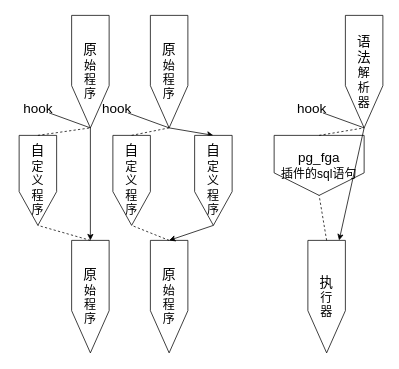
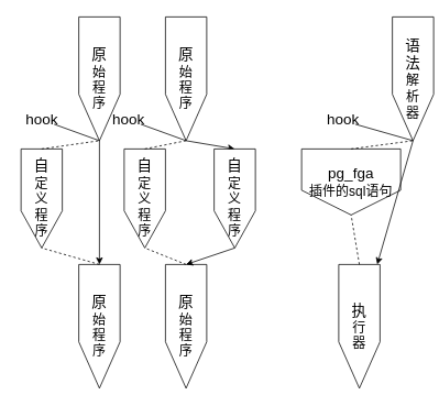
  <mxCell id="0" />
  <mxCell id="1" parent="0" />
  <mxCell id="2" value="&lt;div&gt;&lt;font style=&quot;font-size: 18px;&quot;&gt;&lt;font&gt;原&lt;/font&gt;&lt;/font&gt;&lt;/div&gt;&lt;div&gt;&lt;font size=&quot;3&quot;&gt;始&lt;/font&gt;&lt;/div&gt;&lt;div&gt;&lt;font size=&quot;3&quot;&gt;程&lt;/font&gt;&lt;/div&gt;&lt;div&gt;&lt;font size=&quot;3&quot;&gt;序&lt;/font&gt;&lt;/div&gt;" style="shape=offPageConnector;whiteSpace=wrap;html=1;" vertex="1" parent="1"><mxGeometry x="95" y="20" width="50" height="150" as="geometry" /></mxCell>
  <mxCell id="3" value="&lt;div&gt;&lt;font style=&quot;font-size: 18px;&quot;&gt;&lt;font&gt;原&lt;/font&gt;&lt;/font&gt;&lt;/div&gt;&lt;div&gt;&lt;font size=&quot;3&quot;&gt;始&lt;/font&gt;&lt;/div&gt;&lt;div&gt;&lt;font size=&quot;3&quot;&gt;程&lt;/font&gt;&lt;/div&gt;&lt;div&gt;&lt;font size=&quot;3&quot;&gt;序&lt;/font&gt;&lt;/div&gt;" style="shape=offPageConnector;whiteSpace=wrap;html=1;" vertex="1" parent="1"><mxGeometry x="95" y="320" width="50" height="150" as="geometry" /></mxCell>
  <mxCell id="4" value="&lt;div&gt;&lt;font style=&quot;font-size: 18px;&quot;&gt;自&lt;/font&gt;&lt;/div&gt;&lt;div&gt;&lt;font size=&quot;3&quot;&gt;定&lt;/font&gt;&lt;/div&gt;&lt;div&gt;&lt;font size=&quot;3&quot;&gt;义&lt;/font&gt;&lt;/div&gt;&lt;div&gt;&lt;font size=&quot;3&quot;&gt;程&lt;/font&gt;&lt;/div&gt;&lt;div&gt;&lt;font size=&quot;3&quot;&gt;序&lt;/font&gt;&lt;/div&gt;" style="shape=offPageConnector;whiteSpace=wrap;html=1;" vertex="1" parent="1"><mxGeometry x="25" y="180" width="50" height="120" as="geometry" /></mxCell>
  <mxCell id="5" style="edgeStyle=orthogonalEdgeStyle;rounded=0;orthogonalLoop=1;jettySize=auto;html=1;exitX=0.5;exitY=1;exitDx=0;exitDy=0;" edge="1" parent="1" source="2" target="2"><mxGeometry relative="1" as="geometry" /></mxCell>
  <mxCell id="6" value="" style="endArrow=none;dashed=1;html=1;rounded=0;labelBackgroundColor=default;strokeColor=default;fontFamily=Helvetica;fontSize=11;fontColor=default;shape=connector;entryX=0.5;entryY=1;entryDx=0;entryDy=0;exitX=0.5;exitY=0;exitDx=0;exitDy=0;" edge="1" parent="1" source="4" target="2"><mxGeometry width="50" height="50" relative="1" as="geometry"><mxPoint x="275" y="240" as="sourcePoint" /><mxPoint x="325" y="190" as="targetPoint" /></mxGeometry></mxCell>
  <mxCell id="7" value="" style="endArrow=none;dashed=1;html=1;rounded=0;labelBackgroundColor=default;strokeColor=default;fontFamily=Helvetica;fontSize=11;fontColor=default;shape=connector;entryX=0.5;entryY=1;entryDx=0;entryDy=0;exitX=0.5;exitY=0;exitDx=0;exitDy=0;" edge="1" parent="1" source="3" target="4"><mxGeometry width="50" height="50" relative="1" as="geometry"><mxPoint x="275" y="240" as="sourcePoint" /><mxPoint x="195" y="210" as="targetPoint" /></mxGeometry></mxCell>
  <mxCell id="8" value="" style="endArrow=classic;html=1;rounded=0;labelBackgroundColor=default;strokeColor=default;fontFamily=Helvetica;fontSize=11;fontColor=default;shape=connector;exitX=0.5;exitY=1;exitDx=0;exitDy=0;" edge="1" parent="1" source="2" target="3"><mxGeometry width="50" height="50" relative="1" as="geometry"><mxPoint x="275" y="240" as="sourcePoint" /><mxPoint x="245" y="380" as="targetPoint" /></mxGeometry></mxCell>
  <mxCell id="9" value="" style="endArrow=none;html=1;rounded=0;labelBackgroundColor=default;strokeColor=default;fontFamily=Helvetica;fontSize=11;fontColor=default;shape=connector;entryX=0.5;entryY=1;entryDx=0;entryDy=0;" edge="1" parent="1" target="2"><mxGeometry width="50" height="50" relative="1" as="geometry"><mxPoint x="65" y="150" as="sourcePoint" /><mxPoint x="325" y="230" as="targetPoint" /></mxGeometry></mxCell>
  <mxCell id="10" value="&lt;font style=&quot;font-size: 18px;&quot;&gt;hook&lt;/font&gt;" style="text;html=1;align=center;verticalAlign=middle;resizable=0;points=[];autosize=1;strokeColor=none;fillColor=none;fontSize=11;fontFamily=Helvetica;fontColor=default;" vertex="1" parent="1"><mxGeometry x="20" y="125" width="60" height="40" as="geometry" /></mxCell>
  <mxCell id="11" value="&lt;div&gt;&lt;font style=&quot;font-size: 18px;&quot;&gt;&lt;font&gt;原&lt;/font&gt;&lt;/font&gt;&lt;/div&gt;&lt;div&gt;&lt;font size=&quot;3&quot;&gt;始&lt;/font&gt;&lt;/div&gt;&lt;div&gt;&lt;font size=&quot;3&quot;&gt;程&lt;/font&gt;&lt;/div&gt;&lt;div&gt;&lt;font size=&quot;3&quot;&gt;序&lt;/font&gt;&lt;/div&gt;" style="shape=offPageConnector;whiteSpace=wrap;html=1;" vertex="1" parent="1"><mxGeometry x="200" y="20" width="50" height="150" as="geometry" /></mxCell>
  <mxCell id="12" value="&lt;div&gt;&lt;font style=&quot;font-size: 18px;&quot;&gt;&lt;font&gt;原&lt;/font&gt;&lt;/font&gt;&lt;/div&gt;&lt;div&gt;&lt;font size=&quot;3&quot;&gt;始&lt;/font&gt;&lt;/div&gt;&lt;div&gt;&lt;font size=&quot;3&quot;&gt;程&lt;/font&gt;&lt;/div&gt;&lt;div&gt;&lt;font size=&quot;3&quot;&gt;序&lt;/font&gt;&lt;/div&gt;" style="shape=offPageConnector;whiteSpace=wrap;html=1;" vertex="1" parent="1"><mxGeometry x="200" y="320" width="50" height="150" as="geometry" /></mxCell>
  <mxCell id="13" value="&lt;div&gt;&lt;font style=&quot;font-size: 18px;&quot;&gt;自&lt;/font&gt;&lt;/div&gt;&lt;div&gt;&lt;font size=&quot;3&quot;&gt;定&lt;/font&gt;&lt;/div&gt;&lt;div&gt;&lt;font size=&quot;3&quot;&gt;义&lt;/font&gt;&lt;/div&gt;&lt;div&gt;&lt;font size=&quot;3&quot;&gt;程&lt;/font&gt;&lt;/div&gt;&lt;div&gt;&lt;font size=&quot;3&quot;&gt;序&lt;/font&gt;&lt;/div&gt;" style="shape=offPageConnector;whiteSpace=wrap;html=1;" vertex="1" parent="1"><mxGeometry x="150" y="180" width="50" height="120" as="geometry" /></mxCell>
  <mxCell id="14" style="edgeStyle=orthogonalEdgeStyle;rounded=0;orthogonalLoop=1;jettySize=auto;html=1;exitX=0.5;exitY=1;exitDx=0;exitDy=0;" edge="1" parent="1" source="11" target="11"><mxGeometry relative="1" as="geometry" /></mxCell>
  <mxCell id="15" value="" style="endArrow=none;dashed=1;html=1;rounded=0;labelBackgroundColor=default;strokeColor=default;fontFamily=Helvetica;fontSize=11;fontColor=default;shape=connector;entryX=0.5;entryY=1;entryDx=0;entryDy=0;exitX=0.5;exitY=0;exitDx=0;exitDy=0;" edge="1" parent="1" source="13" target="11"><mxGeometry width="50" height="50" relative="1" as="geometry"><mxPoint x="380" y="240" as="sourcePoint" /><mxPoint x="430" y="190" as="targetPoint" /></mxGeometry></mxCell>
  <mxCell id="16" value="" style="endArrow=none;dashed=1;html=1;rounded=0;labelBackgroundColor=default;strokeColor=default;fontFamily=Helvetica;fontSize=11;fontColor=default;shape=connector;entryX=0.5;entryY=1;entryDx=0;entryDy=0;exitX=0.5;exitY=0;exitDx=0;exitDy=0;" edge="1" parent="1" source="12" target="13"><mxGeometry width="50" height="50" relative="1" as="geometry"><mxPoint x="380" y="240" as="sourcePoint" /><mxPoint x="300" y="210" as="targetPoint" /></mxGeometry></mxCell>
  <mxCell id="17" value="" style="endArrow=classic;html=1;rounded=0;labelBackgroundColor=default;strokeColor=default;fontFamily=Helvetica;fontSize=11;fontColor=default;shape=connector;exitX=0.5;exitY=1;exitDx=0;exitDy=0;entryX=0.5;entryY=0;entryDx=0;entryDy=0;" edge="1" parent="1" source="11" target="20"><mxGeometry width="50" height="50" relative="1" as="geometry"><mxPoint x="380" y="240" as="sourcePoint" /><mxPoint x="225" y="300" as="targetPoint" /></mxGeometry></mxCell>
  <mxCell id="18" value="" style="endArrow=none;html=1;rounded=0;labelBackgroundColor=default;strokeColor=default;fontFamily=Helvetica;fontSize=11;fontColor=default;shape=connector;entryX=0.5;entryY=1;entryDx=0;entryDy=0;" edge="1" parent="1" target="11"><mxGeometry width="50" height="50" relative="1" as="geometry"><mxPoint x="170" y="150" as="sourcePoint" /><mxPoint x="430" y="230" as="targetPoint" /></mxGeometry></mxCell>
  <mxCell id="19" value="&lt;font style=&quot;font-size: 18px;&quot;&gt;hook&lt;/font&gt;" style="text;html=1;align=center;verticalAlign=middle;resizable=0;points=[];autosize=1;strokeColor=none;fillColor=none;fontSize=11;fontFamily=Helvetica;fontColor=default;" vertex="1" parent="1"><mxGeometry x="125" y="125" width="60" height="40" as="geometry" /></mxCell>
  <mxCell id="20" value="&lt;div&gt;&lt;font style=&quot;font-size: 18px;&quot;&gt;自&lt;/font&gt;&lt;/div&gt;&lt;div&gt;&lt;font size=&quot;3&quot;&gt;定&lt;/font&gt;&lt;/div&gt;&lt;div&gt;&lt;font size=&quot;3&quot;&gt;义&lt;/font&gt;&lt;/div&gt;&lt;div&gt;&lt;font size=&quot;3&quot;&gt;程&lt;/font&gt;&lt;/div&gt;&lt;div&gt;&lt;font size=&quot;3&quot;&gt;序&lt;/font&gt;&lt;/div&gt;" style="shape=offPageConnector;whiteSpace=wrap;html=1;" vertex="1" parent="1"><mxGeometry x="259" y="180" width="50" height="120" as="geometry" /></mxCell>
  <mxCell id="21" value="" style="endArrow=classic;html=1;rounded=0;labelBackgroundColor=default;strokeColor=default;fontFamily=Helvetica;fontSize=11;fontColor=default;shape=connector;exitX=0.5;exitY=1;exitDx=0;exitDy=0;entryX=0.5;entryY=0;entryDx=0;entryDy=0;" edge="1" parent="1" source="20" target="12"><mxGeometry width="50" height="50" relative="1" as="geometry"><mxPoint x="235" y="280" as="sourcePoint" /><mxPoint x="285" y="230" as="targetPoint" /></mxGeometry></mxCell>
- <mxCell id="22" value="&lt;font style=&quot;font-size: 18px;&quot;&gt;语&lt;br&gt;法&lt;br&gt;&lt;/font&gt;&lt;div&gt;&lt;font size=&quot;3&quot;&gt;解&lt;/font&gt;&lt;/div&gt;&lt;div&gt;&lt;font size=&quot;3&quot;&gt;析&lt;/font&gt;&lt;/div&gt;&lt;div&gt;&lt;font size=&quot;3&quot;&gt;器&lt;/font&gt;&lt;/div&gt;" style="shape=offPageConnector;whiteSpace=wrap;html=1;" vertex="1" parent="1"><mxGeometry x="460" y="20" width="50" height="150" as="geometry" /></mxCell>
+ <mxCell id="22" value="&lt;font style=&quot;font-size: 18px;&quot;&gt;语&lt;br&gt;法&lt;br&gt;&lt;/font&gt;&lt;div&gt;&lt;font size=&quot;3&quot;&gt;解&lt;/font&gt;&lt;/div&gt;&lt;div&gt;&lt;font size=&quot;3&quot;&gt;析&lt;/font&gt;&lt;/div&gt;&lt;div&gt;&lt;font size=&quot;3&quot;&gt;器&lt;/font&gt;&lt;/div&gt;" style="shape=offPageConnector;whiteSpace=wrap;html=1;" vertex="1" parent="1"><mxGeometry x="475" y="20" width="50" height="150" as="geometry" /></mxCell>
  <mxCell id="23" value="&lt;div&gt;&lt;font style=&quot;font-size: 18px;&quot;&gt;执&lt;/font&gt;&lt;/div&gt;&lt;div&gt;&lt;font size=&quot;3&quot;&gt;行&lt;/font&gt;&lt;/div&gt;&lt;div&gt;&lt;font size=&quot;3&quot;&gt;器&lt;/font&gt;&lt;/div&gt;" style="shape=offPageConnector;whiteSpace=wrap;html=1;" vertex="1" parent="1"><mxGeometry x="410" y="320" width="50" height="150" as="geometry" /></mxCell>
  <mxCell id="24" value="&lt;div&gt;&lt;font style=&quot;font-size: 18px;&quot;&gt;pg_fga&lt;/font&gt;&lt;/div&gt;&lt;div&gt;&lt;font size=&quot;3&quot;&gt;插件的sql语句&lt;/font&gt;&lt;/div&gt;" style="shape=offPageConnector;whiteSpace=wrap;html=1;" vertex="1" parent="1"><mxGeometry x="365" y="180" width="120" height="80" as="geometry" /></mxCell>
  <mxCell id="25" style="edgeStyle=orthogonalEdgeStyle;rounded=0;orthogonalLoop=1;jettySize=auto;html=1;exitX=0.5;exitY=1;exitDx=0;exitDy=0;" edge="1" parent="1" source="22" target="22"><mxGeometry relative="1" as="geometry" /></mxCell>
  <mxCell id="26" value="" style="endArrow=none;dashed=1;html=1;rounded=0;labelBackgroundColor=default;strokeColor=default;fontFamily=Helvetica;fontSize=11;fontColor=default;shape=connector;entryX=0.5;entryY=1;entryDx=0;entryDy=0;exitX=0.5;exitY=0;exitDx=0;exitDy=0;" edge="1" parent="1" source="24" target="22"><mxGeometry width="50" height="50" relative="1" as="geometry"><mxPoint x="640" y="240" as="sourcePoint" /><mxPoint x="690" y="190" as="targetPoint" /></mxGeometry></mxCell>
  <mxCell id="27" value="" style="endArrow=none;dashed=1;html=1;rounded=0;labelBackgroundColor=default;strokeColor=default;fontFamily=Helvetica;fontSize=11;fontColor=default;shape=connector;entryX=0.5;entryY=1;entryDx=0;entryDy=0;exitX=0.5;exitY=0;exitDx=0;exitDy=0;" edge="1" parent="1" source="23" target="24"><mxGeometry width="50" height="50" relative="1" as="geometry"><mxPoint x="640" y="240" as="sourcePoint" /><mxPoint x="560" y="210" as="targetPoint" /></mxGeometry></mxCell>
  <mxCell id="28" value="" style="endArrow=classic;html=1;rounded=0;labelBackgroundColor=default;strokeColor=default;fontFamily=Helvetica;fontSize=11;fontColor=default;shape=connector;exitX=0.5;exitY=1;exitDx=0;exitDy=0;" edge="1" parent="1" source="22" target="23"><mxGeometry width="50" height="50" relative="1" as="geometry"><mxPoint x="640" y="240" as="sourcePoint" /><mxPoint x="610" y="380" as="targetPoint" /></mxGeometry></mxCell>
  <mxCell id="29" value="" style="endArrow=none;html=1;rounded=0;labelBackgroundColor=default;strokeColor=default;fontFamily=Helvetica;fontSize=11;fontColor=default;shape=connector;entryX=0.5;entryY=1;entryDx=0;entryDy=0;" edge="1" parent="1" target="22"><mxGeometry width="50" height="50" relative="1" as="geometry"><mxPoint x="430" y="150" as="sourcePoint" /><mxPoint x="690" y="230" as="targetPoint" /></mxGeometry></mxCell>
  <mxCell id="30" value="&lt;font style=&quot;font-size: 18px;&quot;&gt;hook&lt;/font&gt;" style="text;html=1;align=center;verticalAlign=middle;resizable=0;points=[];autosize=1;strokeColor=none;fillColor=none;fontSize=11;fontFamily=Helvetica;fontColor=default;" vertex="1" parent="1"><mxGeometry x="385" y="125" width="60" height="40" as="geometry" /></mxCell>
